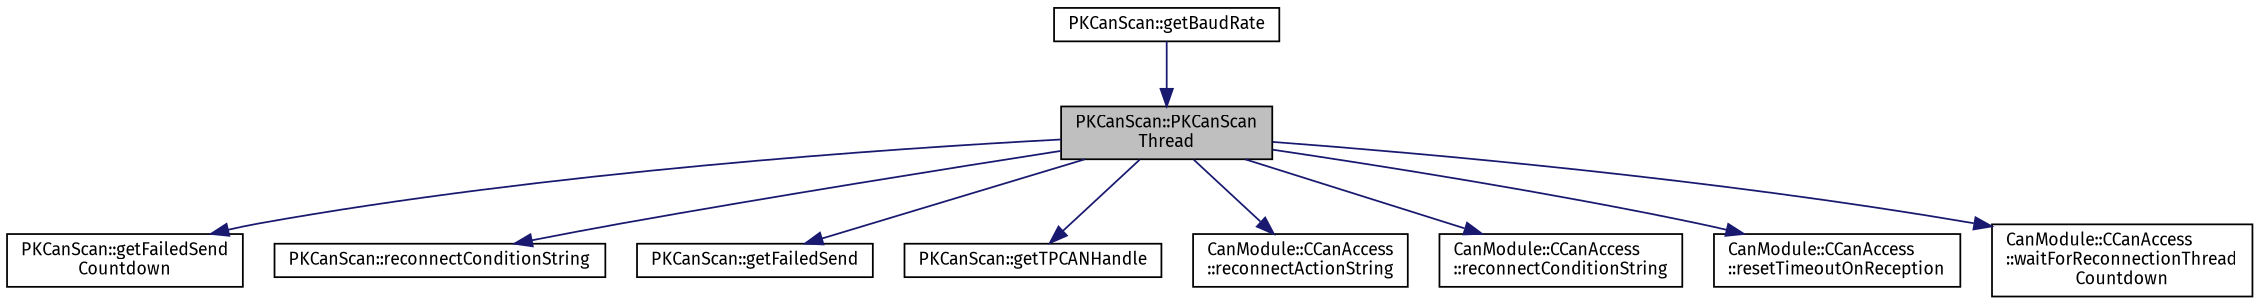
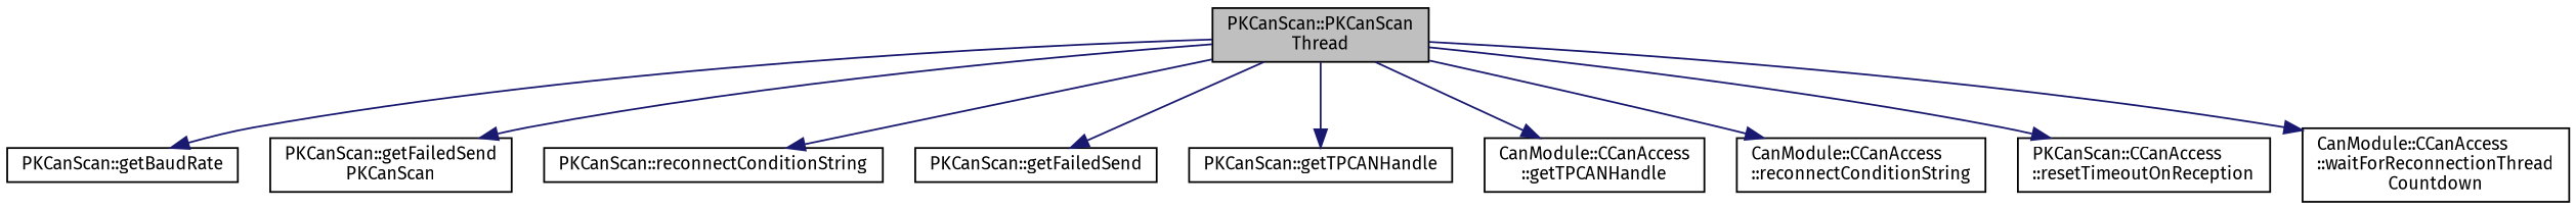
  digraph {
    fontname="Fira Sans"
    rankdir=TB
    node [color=black fillcolor=white fontname="Fira Sans" fontsize=10 shape=record style=filled]
    edge [color=midnightblue fontname="Fira Sans" fontsize=10 labelfontname=Helvetica labelfontsize=10 style=solid]
    n1 [fillcolor=grey75 fontcolor=black height=0.2 label="PKCanScan::PKCanScan\lThread" width=0.4]
    n2 [height=0.2 label="PKCanScan::getBaudRate" width=0.4]
-   n3 [height=0.2 label="PKCanScan::getFailedSend\lCountdown" width=0.4]
+   n3 [height=0.2 label="PKCanScan::getFailedSend\lPKCanScan" width=0.4]
    n4 [height=0.2 label="PKCanScan::reconnectConditionString" width=0.4]
    n5 [height=0.2 label="PKCanScan::getFailedSend" width=0.4]
    n6 [height=0.2 label="PKCanScan::getTPCANHandle" width=0.4]
-   n7 [height=0.2 label="CanModule::CCanAccess\l::reconnectActionString" width=0.4]
+   n7 [height=0.2 label="CanModule::CCanAccess\l::getTPCANHandle" width=0.4]
    n8 [height=0.2 label="CanModule::CCanAccess\l::reconnectConditionString" width=0.4]
-   n9 [height=0.2 label="CanModule::CCanAccess\l::resetTimeoutOnReception" width=0.4]
+   n9 [height=0.2 label="PKCanScan::CCanAccess\l::resetTimeoutOnReception" width=0.4]
    n10 [height=0.2 label="CanModule::CCanAccess\l::waitForReconnectionThread\lCountdown" width=0.4]
-   n2 -> n1
+   n1 -> n2
    n1 -> n3
    n1 -> n4
    n1 -> n5
    n1 -> n6
    n1 -> n7
    n1 -> n8
    n1 -> n9
    n1 -> n10
  }
